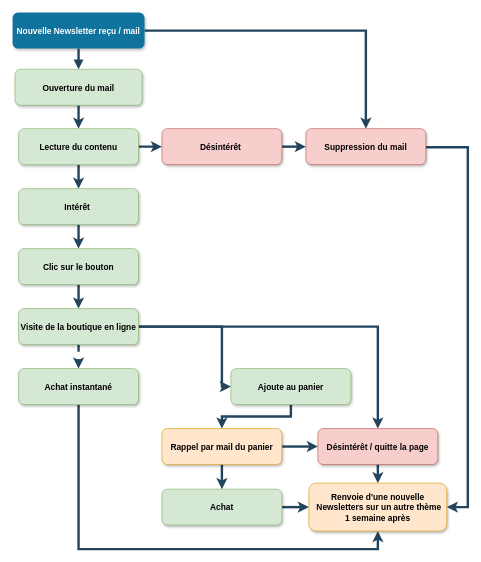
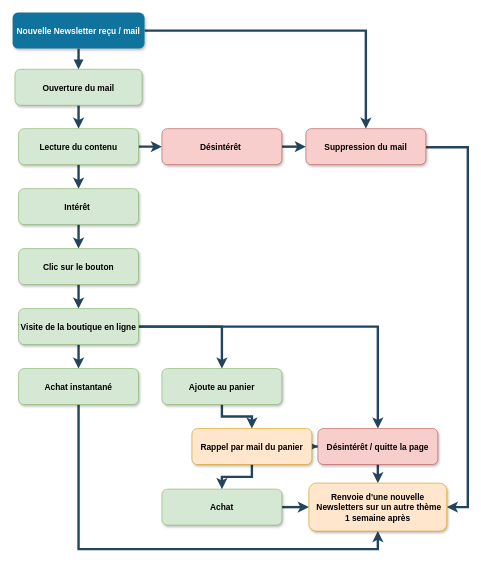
  <mxCell id="0" />
  <mxCell id="1" parent="0" />
  <mxCell id="2" style="edgeStyle=orthogonalEdgeStyle;rounded=0;orthogonalLoop=1;jettySize=auto;html=1;entryX=0.5;entryY=0;entryDx=0;entryDy=0;strokeColor=#23445D;strokeWidth=4;" edge="1" parent="1" source="3" target="11"><mxGeometry relative="1" as="geometry" /></mxCell>
  <mxCell id="3" value="Nouvelle Newsletter reçu / mail" style="rounded=1;fillColor=#10739E;strokeColor=none;shadow=1;gradientColor=none;fontStyle=1;fontColor=#FFFFFF;fontSize=14;" parent="1" vertex="1"><mxGeometry x="20" y="20.5" width="220" height="60" as="geometry" /></mxCell>
  <mxCell id="4" style="edgeStyle=orthogonalEdgeStyle;rounded=0;orthogonalLoop=1;jettySize=auto;html=1;exitX=0.5;exitY=1;exitDx=0;exitDy=0;entryX=0.5;entryY=0;entryDx=0;entryDy=0;strokeColor=#23445D;strokeWidth=4;" edge="1" parent="1" source="5" target="9"><mxGeometry relative="1" as="geometry" /></mxCell>
  <mxCell id="5" value="Ouverture du mail" style="rounded=1;fillColor=#d5e8d4;strokeColor=#82b366;shadow=1;fontStyle=1;fontSize=14;" parent="1" vertex="1"><mxGeometry x="24" y="115" width="212" height="60" as="geometry" /></mxCell>
  <mxCell id="6" value="" style="edgeStyle=elbowEdgeStyle;elbow=vertical;strokeWidth=4;endArrow=block;endFill=1;fontStyle=1;strokeColor=#23445D;" parent="1" source="3" target="5" edge="1"><mxGeometry x="31" y="34.5" width="100" height="100" as="geometry"><mxPoint x="-620" y="-80.5" as="sourcePoint" /><mxPoint x="-520" y="-180.5" as="targetPoint" /></mxGeometry></mxCell>
  <mxCell id="7" value="" style="edgeStyle=orthogonalEdgeStyle;rounded=0;orthogonalLoop=1;jettySize=auto;html=1;strokeColor=#23445D;strokeWidth=4;" edge="1" parent="1" source="9" target="13"><mxGeometry relative="1" as="geometry" /></mxCell>
  <mxCell id="8" value="" style="edgeStyle=orthogonalEdgeStyle;rounded=0;orthogonalLoop=1;jettySize=auto;html=1;strokeColor=#23445D;strokeWidth=4;" edge="1" parent="1" source="9" target="15"><mxGeometry relative="1" as="geometry" /></mxCell>
  <mxCell id="9" value="Lecture du contenu" style="rounded=1;fillColor=#d5e8d4;strokeColor=#82b366;shadow=1;fontStyle=1;fontSize=14;" vertex="1" parent="1"><mxGeometry x="30" y="214" width="200" height="60" as="geometry" /></mxCell>
  <mxCell id="10" style="edgeStyle=orthogonalEdgeStyle;rounded=0;orthogonalLoop=1;jettySize=auto;html=1;entryX=1;entryY=0.5;entryDx=0;entryDy=0;strokeColor=#23445D;strokeWidth=4;" edge="1" parent="1" source="11" target="33"><mxGeometry relative="1" as="geometry"><Array as="points"><mxPoint x="779" y="245" /><mxPoint x="779" y="845" /></Array></mxGeometry></mxCell>
  <mxCell id="11" value="Suppression du mail" style="rounded=1;fillColor=#f8cecc;strokeColor=#b85450;shadow=1;fontStyle=1;fontSize=14;" vertex="1" parent="1"><mxGeometry x="509" y="214" width="200" height="60" as="geometry" /></mxCell>
  <mxCell id="12" value="" style="edgeStyle=orthogonalEdgeStyle;rounded=0;orthogonalLoop=1;jettySize=auto;html=1;strokeColor=#23445D;strokeWidth=4;" edge="1" parent="1" source="13" target="17"><mxGeometry relative="1" as="geometry" /></mxCell>
  <mxCell id="13" value="Intérêt " style="rounded=1;fillColor=#d5e8d4;strokeColor=#82b366;shadow=1;fontStyle=1;fontSize=14;" vertex="1" parent="1"><mxGeometry x="30" y="314" width="200" height="60" as="geometry" /></mxCell>
  <mxCell id="14" value="" style="edgeStyle=orthogonalEdgeStyle;rounded=0;orthogonalLoop=1;jettySize=auto;html=1;strokeColor=#23445D;strokeWidth=4;" edge="1" parent="1" source="15" target="11"><mxGeometry relative="1" as="geometry" /></mxCell>
  <mxCell id="15" value="Désintérêt " style="rounded=1;fillColor=#f8cecc;strokeColor=#b85450;shadow=1;fontStyle=1;fontSize=14;" vertex="1" parent="1"><mxGeometry x="269" y="214" width="200" height="60" as="geometry" /></mxCell>
  <mxCell id="16" value="" style="edgeStyle=orthogonalEdgeStyle;rounded=0;orthogonalLoop=1;jettySize=auto;html=1;strokeColor=#23445D;strokeWidth=4;" edge="1" parent="1" source="17" target="21"><mxGeometry relative="1" as="geometry" /></mxCell>
  <mxCell id="17" value="Clic sur le bouton" style="rounded=1;fillColor=#d5e8d4;strokeColor=#82b366;shadow=1;fontStyle=1;fontSize=14;" vertex="1" parent="1"><mxGeometry x="30" y="414" width="200" height="60" as="geometry" /></mxCell>
- <mxCell id="18" value="" style="edgeStyle=orthogonalEdgeStyle;rounded=0;orthogonalLoop=1;jettySize=auto;html=1;strokeColor=#23445D;strokeWidth=4;dashed=1;" edge="1" parent="1" source="21" target="23"><mxGeometry relative="1" as="geometry" /></mxCell>
+ <mxCell id="18" value="" style="edgeStyle=orthogonalEdgeStyle;rounded=0;orthogonalLoop=1;jettySize=auto;html=1;strokeColor=#23445D;strokeWidth=4;" edge="1" parent="1" source="21" target="23"><mxGeometry relative="1" as="geometry" /></mxCell>
  <mxCell id="19" value="" style="edgeStyle=orthogonalEdgeStyle;rounded=0;orthogonalLoop=1;jettySize=auto;html=1;strokeColor=#23445D;strokeWidth=4;" edge="1" parent="1" source="21" target="25"><mxGeometry relative="1" as="geometry"><mxPoint x="310" y="544" as="targetPoint" /><Array as="points"><mxPoint x="369" y="544" /></Array></mxGeometry></mxCell>
  <mxCell id="20" style="edgeStyle=orthogonalEdgeStyle;rounded=0;orthogonalLoop=1;jettySize=auto;html=1;entryX=0.5;entryY=0;entryDx=0;entryDy=0;strokeColor=#23445D;strokeWidth=4;" edge="1" parent="1" source="21" target="32"><mxGeometry relative="1" as="geometry" /></mxCell>
  <mxCell id="21" value="Visite de la boutique en ligne" style="rounded=1;fillColor=#d5e8d4;strokeColor=#82b366;shadow=1;fontStyle=1;fontSize=14;" vertex="1" parent="1"><mxGeometry x="30" y="514" width="200" height="60" as="geometry" /></mxCell>
  <mxCell id="22" style="edgeStyle=orthogonalEdgeStyle;rounded=0;orthogonalLoop=1;jettySize=auto;html=1;exitX=0.5;exitY=1;exitDx=0;exitDy=0;strokeColor=#23445D;strokeWidth=4;entryX=0.5;entryY=1;entryDx=0;entryDy=0;" edge="1" parent="1" source="23" target="33"><mxGeometry relative="1" as="geometry"><mxPoint x="130.286" y="905" as="targetPoint" /><Array as="points"><mxPoint x="130" y="915" /><mxPoint x="629" y="915" /></Array></mxGeometry></mxCell>
  <mxCell id="23" value="Achat instantané" style="rounded=1;fillColor=#d5e8d4;strokeColor=#82b366;shadow=1;fontStyle=1;fontSize=14;" vertex="1" parent="1"><mxGeometry x="30" y="614" width="200" height="60" as="geometry" /></mxCell>
  <mxCell id="24" value="" style="edgeStyle=orthogonalEdgeStyle;rounded=0;orthogonalLoop=1;jettySize=auto;html=1;strokeColor=#23445D;strokeWidth=4;" edge="1" parent="1" source="25" target="28"><mxGeometry relative="1" as="geometry" /></mxCell>
- <mxCell id="25" value="Ajoute au panier" style="rounded=1;fillColor=#d5e8d4;strokeColor=#82b366;shadow=1;fontStyle=1;fontSize=14;" vertex="1" parent="1"><mxGeometry x="384" y="614" width="200" height="60" as="geometry" /></mxCell>
+ <mxCell id="25" value="Ajoute au panier" style="rounded=1;fillColor=#d5e8d4;strokeColor=#82b366;shadow=1;fontStyle=1;fontSize=14;" vertex="1" parent="1"><mxGeometry x="269" y="614" width="200" height="60" as="geometry" /></mxCell>
  <mxCell id="26" value="" style="edgeStyle=orthogonalEdgeStyle;rounded=0;orthogonalLoop=1;jettySize=auto;html=1;strokeColor=#23445D;strokeWidth=4;" edge="1" parent="1" source="28" target="32"><mxGeometry relative="1" as="geometry" /></mxCell>
  <mxCell id="27" value="" style="edgeStyle=orthogonalEdgeStyle;rounded=0;orthogonalLoop=1;jettySize=auto;html=1;strokeColor=#23445D;strokeWidth=4;" edge="1" parent="1" source="28" target="30"><mxGeometry relative="1" as="geometry" /></mxCell>
- <mxCell id="28" value="Rappel par mail du panier" style="rounded=1;fillColor=#ffe6cc;strokeColor=#d79b00;shadow=1;fontStyle=1;fontSize=14;" vertex="1" parent="1"><mxGeometry x="269" y="714" width="200" height="60" as="geometry" /></mxCell>
+ <mxCell id="28" value="Rappel par mail du panier" style="rounded=1;fillColor=#ffe6cc;strokeColor=#d79b00;shadow=1;fontStyle=1;fontSize=14;" vertex="1" parent="1"><mxGeometry x="319" y="714" width="200" height="60" as="geometry" /></mxCell>
  <mxCell id="29" value="" style="edgeStyle=orthogonalEdgeStyle;rounded=0;orthogonalLoop=1;jettySize=auto;html=1;strokeColor=#23445D;strokeWidth=4;" edge="1" parent="1" source="30" target="33"><mxGeometry relative="1" as="geometry" /></mxCell>
  <mxCell id="30" value="Achat" style="rounded=1;fillColor=#d5e8d4;strokeColor=#82b366;shadow=1;fontStyle=1;fontSize=14;" vertex="1" parent="1"><mxGeometry x="269" y="815" width="200" height="60" as="geometry" /></mxCell>
  <mxCell id="31" value="" style="edgeStyle=orthogonalEdgeStyle;rounded=0;orthogonalLoop=1;jettySize=auto;html=1;strokeColor=#23445D;strokeWidth=4;" edge="1" parent="1" source="32" target="33"><mxGeometry relative="1" as="geometry" /></mxCell>
  <mxCell id="32" value="Désintérêt / quitte la page" style="rounded=1;fillColor=#f8cecc;strokeColor=#b85450;shadow=1;fontStyle=1;fontSize=14;" vertex="1" parent="1"><mxGeometry x="529" y="714" width="200" height="60" as="geometry" /></mxCell>
  <mxCell id="33" value="Renvoie d'une nouvelle&#10; Newsletters sur un autre thème&#10;1 semaine après" style="rounded=1;fillColor=#ffe6cc;strokeColor=#d79b00;shadow=1;fontStyle=1;fontSize=14;" vertex="1" parent="1"><mxGeometry x="514" y="805" width="230" height="80" as="geometry" /></mxCell>
